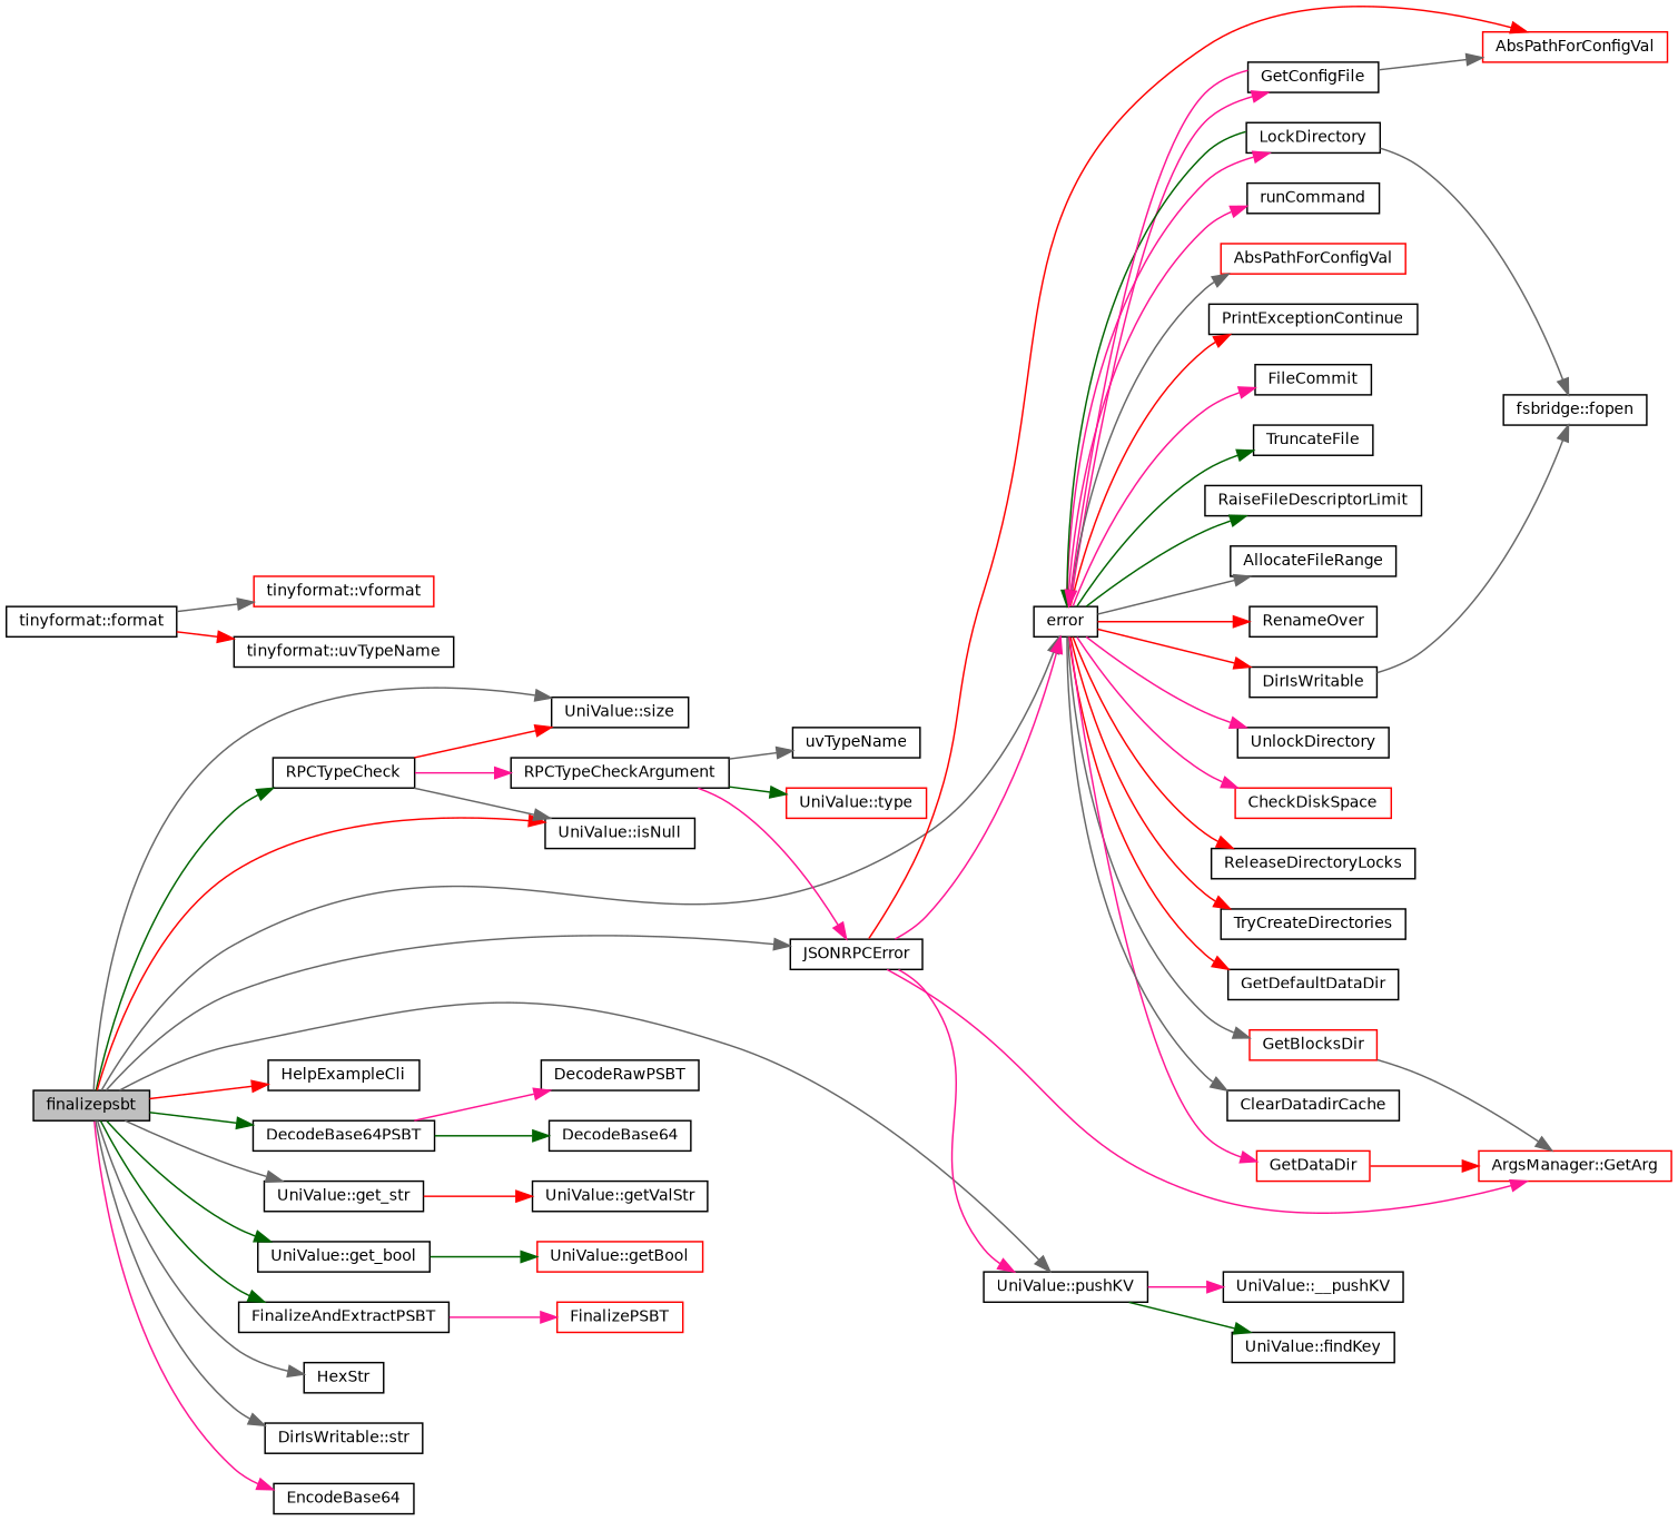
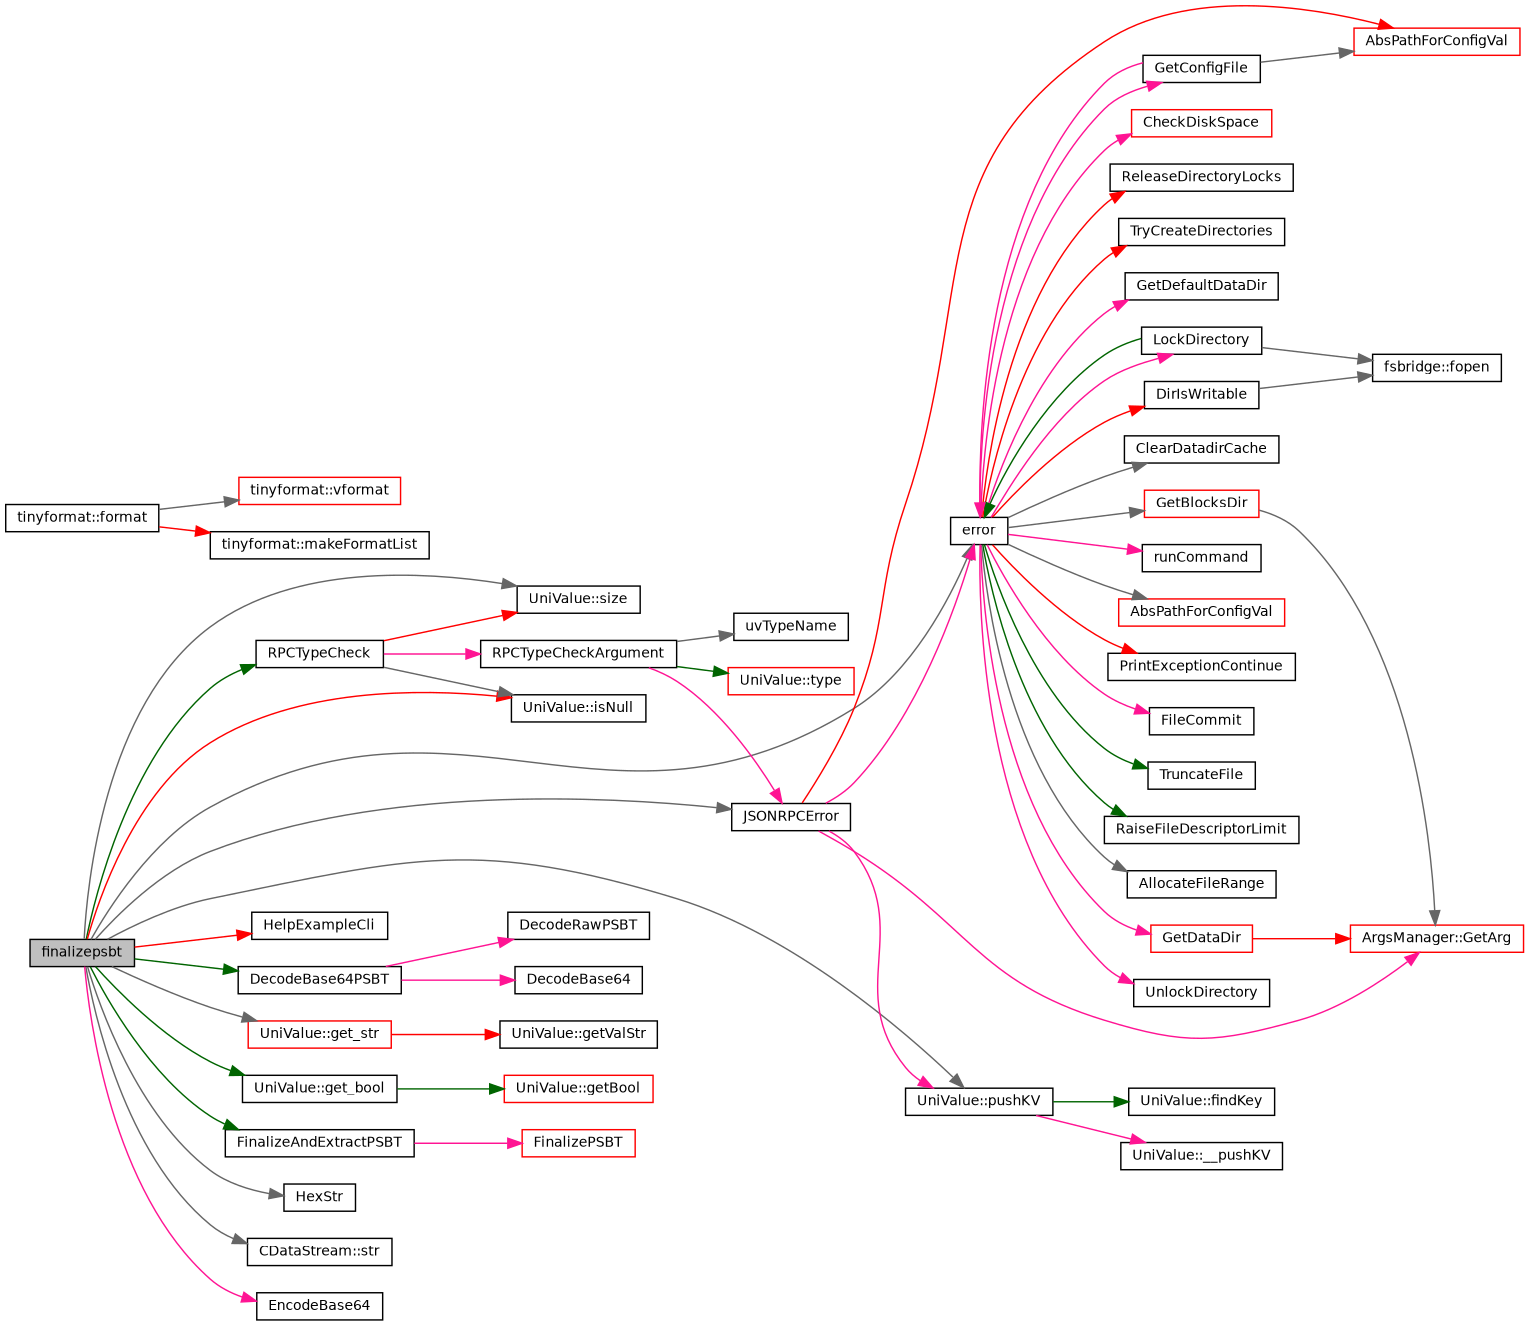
  digraph {
    rankdir=LR
    node [color=black fillcolor=white fontname=Helvetica fontsize=10 shape=record style=filled]
    edge [color=gray40 fontname=Helvetica fontsize=10 labelfontname=Helvetica labelfontsize=10 style=solid]
    n1 [fillcolor=grey75 fontcolor=black height=0.2 label=finalizepsbt width=0.4]
    n2 [height=0.2 label="UniValue::size" width=0.4]
    n3 [height=0.2 label=HelpExampleCli width=0.4]
    n4 [height=0.2 label=RPCTypeCheck width=0.4]
    n5 [height=0.2 label="UniValue::isNull" width=0.4]
    n6 [height=0.2 label=JSONRPCError width=0.4]
    n7 [height=0.2 label=error width=0.4]
    n8 [height=0.2 label="UniValue::pushKV" width=0.4]
    n9 [height=0.2 label=DecodeBase64PSBT width=0.4]
-   n10 [height=0.2 label="UniValue::get_str" width=0.4]
+   n10 [color=red height=0.2 label="UniValue::get_str" width=0.4]
    n11 [height=0.2 label="UniValue::get_bool" width=0.4]
    n12 [height=0.2 label=FinalizeAndExtractPSBT width=0.4]
    n13 [height=0.2 label=HexStr width=0.4]
-   n14 [height=0.2 label="DirIsWritable::str" width=0.4]
+   n14 [height=0.2 label="CDataStream::str" width=0.4]
    n15 [height=0.2 label=EncodeBase64 width=0.4]
    n16 [height=0.2 label=RPCTypeCheckArgument width=0.4]
    n17 [color=red height=0.2 label="ArgsManager::GetArg" width=0.4]
    n18 [color=red height=0.2 label=AbsPathForConfigVal width=0.4]
    n19 [height=0.2 label=PrintExceptionContinue width=0.4]
    n20 [height=0.2 label=FileCommit width=0.4]
    n21 [height=0.2 label=TruncateFile width=0.4]
    n22 [height=0.2 label=RaiseFileDescriptorLimit width=0.4]
    n23 [height=0.2 label=AllocateFileRange width=0.4]
-   n24 [height=0.2 label=RenameOver width=0.4]
    n25 [height=0.2 label=LockDirectory width=0.4]
    n26 [height=0.2 label=UnlockDirectory width=0.4]
    n27 [height=0.2 label=DirIsWritable width=0.4]
    n28 [color=red height=0.2 label=CheckDiskSpace width=0.4]
    n29 [height=0.2 label=ReleaseDirectoryLocks width=0.4]
    n30 [height=0.2 label=TryCreateDirectories width=0.4]
    n31 [height=0.2 label=GetDefaultDataDir width=0.4]
    n32 [color=red height=0.2 label=GetBlocksDir width=0.4]
    n33 [color=red height=0.2 label=GetDataDir width=0.4]
    n34 [height=0.2 label=ClearDatadirCache width=0.4]
    n35 [height=0.2 label=GetConfigFile width=0.4]
    n36 [height=0.2 label=runCommand width=0.4]
    n37 [color=red height=0.2 label=AbsPathForConfigVal width=0.4]
    n38 [height=0.2 label="UniValue::findKey" width=0.4]
    n39 [height=0.2 label="UniValue::__pushKV" width=0.4]
    n40 [height=0.2 label=DecodeBase64 width=0.4]
    n41 [height=0.2 label=DecodeRawPSBT width=0.4]
    n42 [height=0.2 label="UniValue::getValStr" width=0.4]
    n43 [color=red height=0.2 label="UniValue::getBool" width=0.4]
    n44 [color=red height=0.2 label=FinalizePSBT width=0.4]
    n45 [color=red height=0.2 label="UniValue::type" width=0.4]
    n46 [height=0.2 label=uvTypeName width=0.4]
    n47 [height=0.2 label="tinyformat::format" width=0.4]
    n48 [color=red height=0.2 label="tinyformat::vformat" width=0.4]
-   n49 [height=0.2 label="tinyformat::uvTypeName" width=0.4]
+   n49 [height=0.2 label="tinyformat::makeFormatList" width=0.4]
    n50 [height=0.2 label="fsbridge::fopen" width=0.4]
    n1 -> n2
    n1 -> n3 [color=red]
    n1 -> n4 [color=darkgreen]
    n1 -> n5 [color=red]
    n1 -> n6
    n1 -> n7
    n1 -> n8
    n1 -> n9 [color=darkgreen]
    n1 -> n10
    n1 -> n11 [color=darkgreen]
    n1 -> n12 [color=darkgreen]
    n1 -> n13
    n1 -> n14
    n1 -> n15 [color=deeppink]
    n4 -> n2 [color=red]
    n4 -> n5
    n4 -> n16 [color=deeppink]
    n6 -> n7 [color=deeppink]
    n6 -> n8 [color=deeppink]
    n6 -> n17 [color=deeppink]
    n6 -> n18 [color=red]
    n7 -> n19 [color=red]
    n7 -> n20 [color=deeppink]
    n7 -> n21 [color=darkgreen]
    n7 -> n22 [color=darkgreen]
    n7 -> n23
-   n7 -> n24 [color=red]
    n7 -> n25 [color=deeppink]
    n7 -> n26 [color=deeppink]
    n7 -> n27 [color=red]
    n7 -> n28 [color=deeppink]
    n7 -> n29 [color=red]
    n7 -> n30 [color=red]
-   n7 -> n31 [color=red]
+   n7 -> n31 [color=deeppink]
    n7 -> n32
    n7 -> n33 [color=deeppink]
    n7 -> n34
    n7 -> n35 [color=deeppink]
    n7 -> n36 [color=deeppink]
    n7 -> n37
    n8 -> n38 [color=darkgreen]
    n8 -> n39 [color=deeppink]
-   n9 -> n40 [color=darkgreen]
+   n9 -> n40 [color=deeppink]
    n9 -> n41 [color=deeppink]
    n10 -> n42 [color=red]
    n11 -> n43 [color=darkgreen]
    n12 -> n44 [color=deeppink]
    n16 -> n6 [color=deeppink]
    n16 -> n45 [color=darkgreen]
    n16 -> n46
    n25 -> n7 [color=darkgreen]
    n25 -> n50
    n27 -> n50
    n32 -> n17
    n33 -> n17 [color=red]
    n35 -> n7 [color=deeppink]
    n35 -> n18
    n47 -> n48
    n47 -> n49 [color=red]
  }
